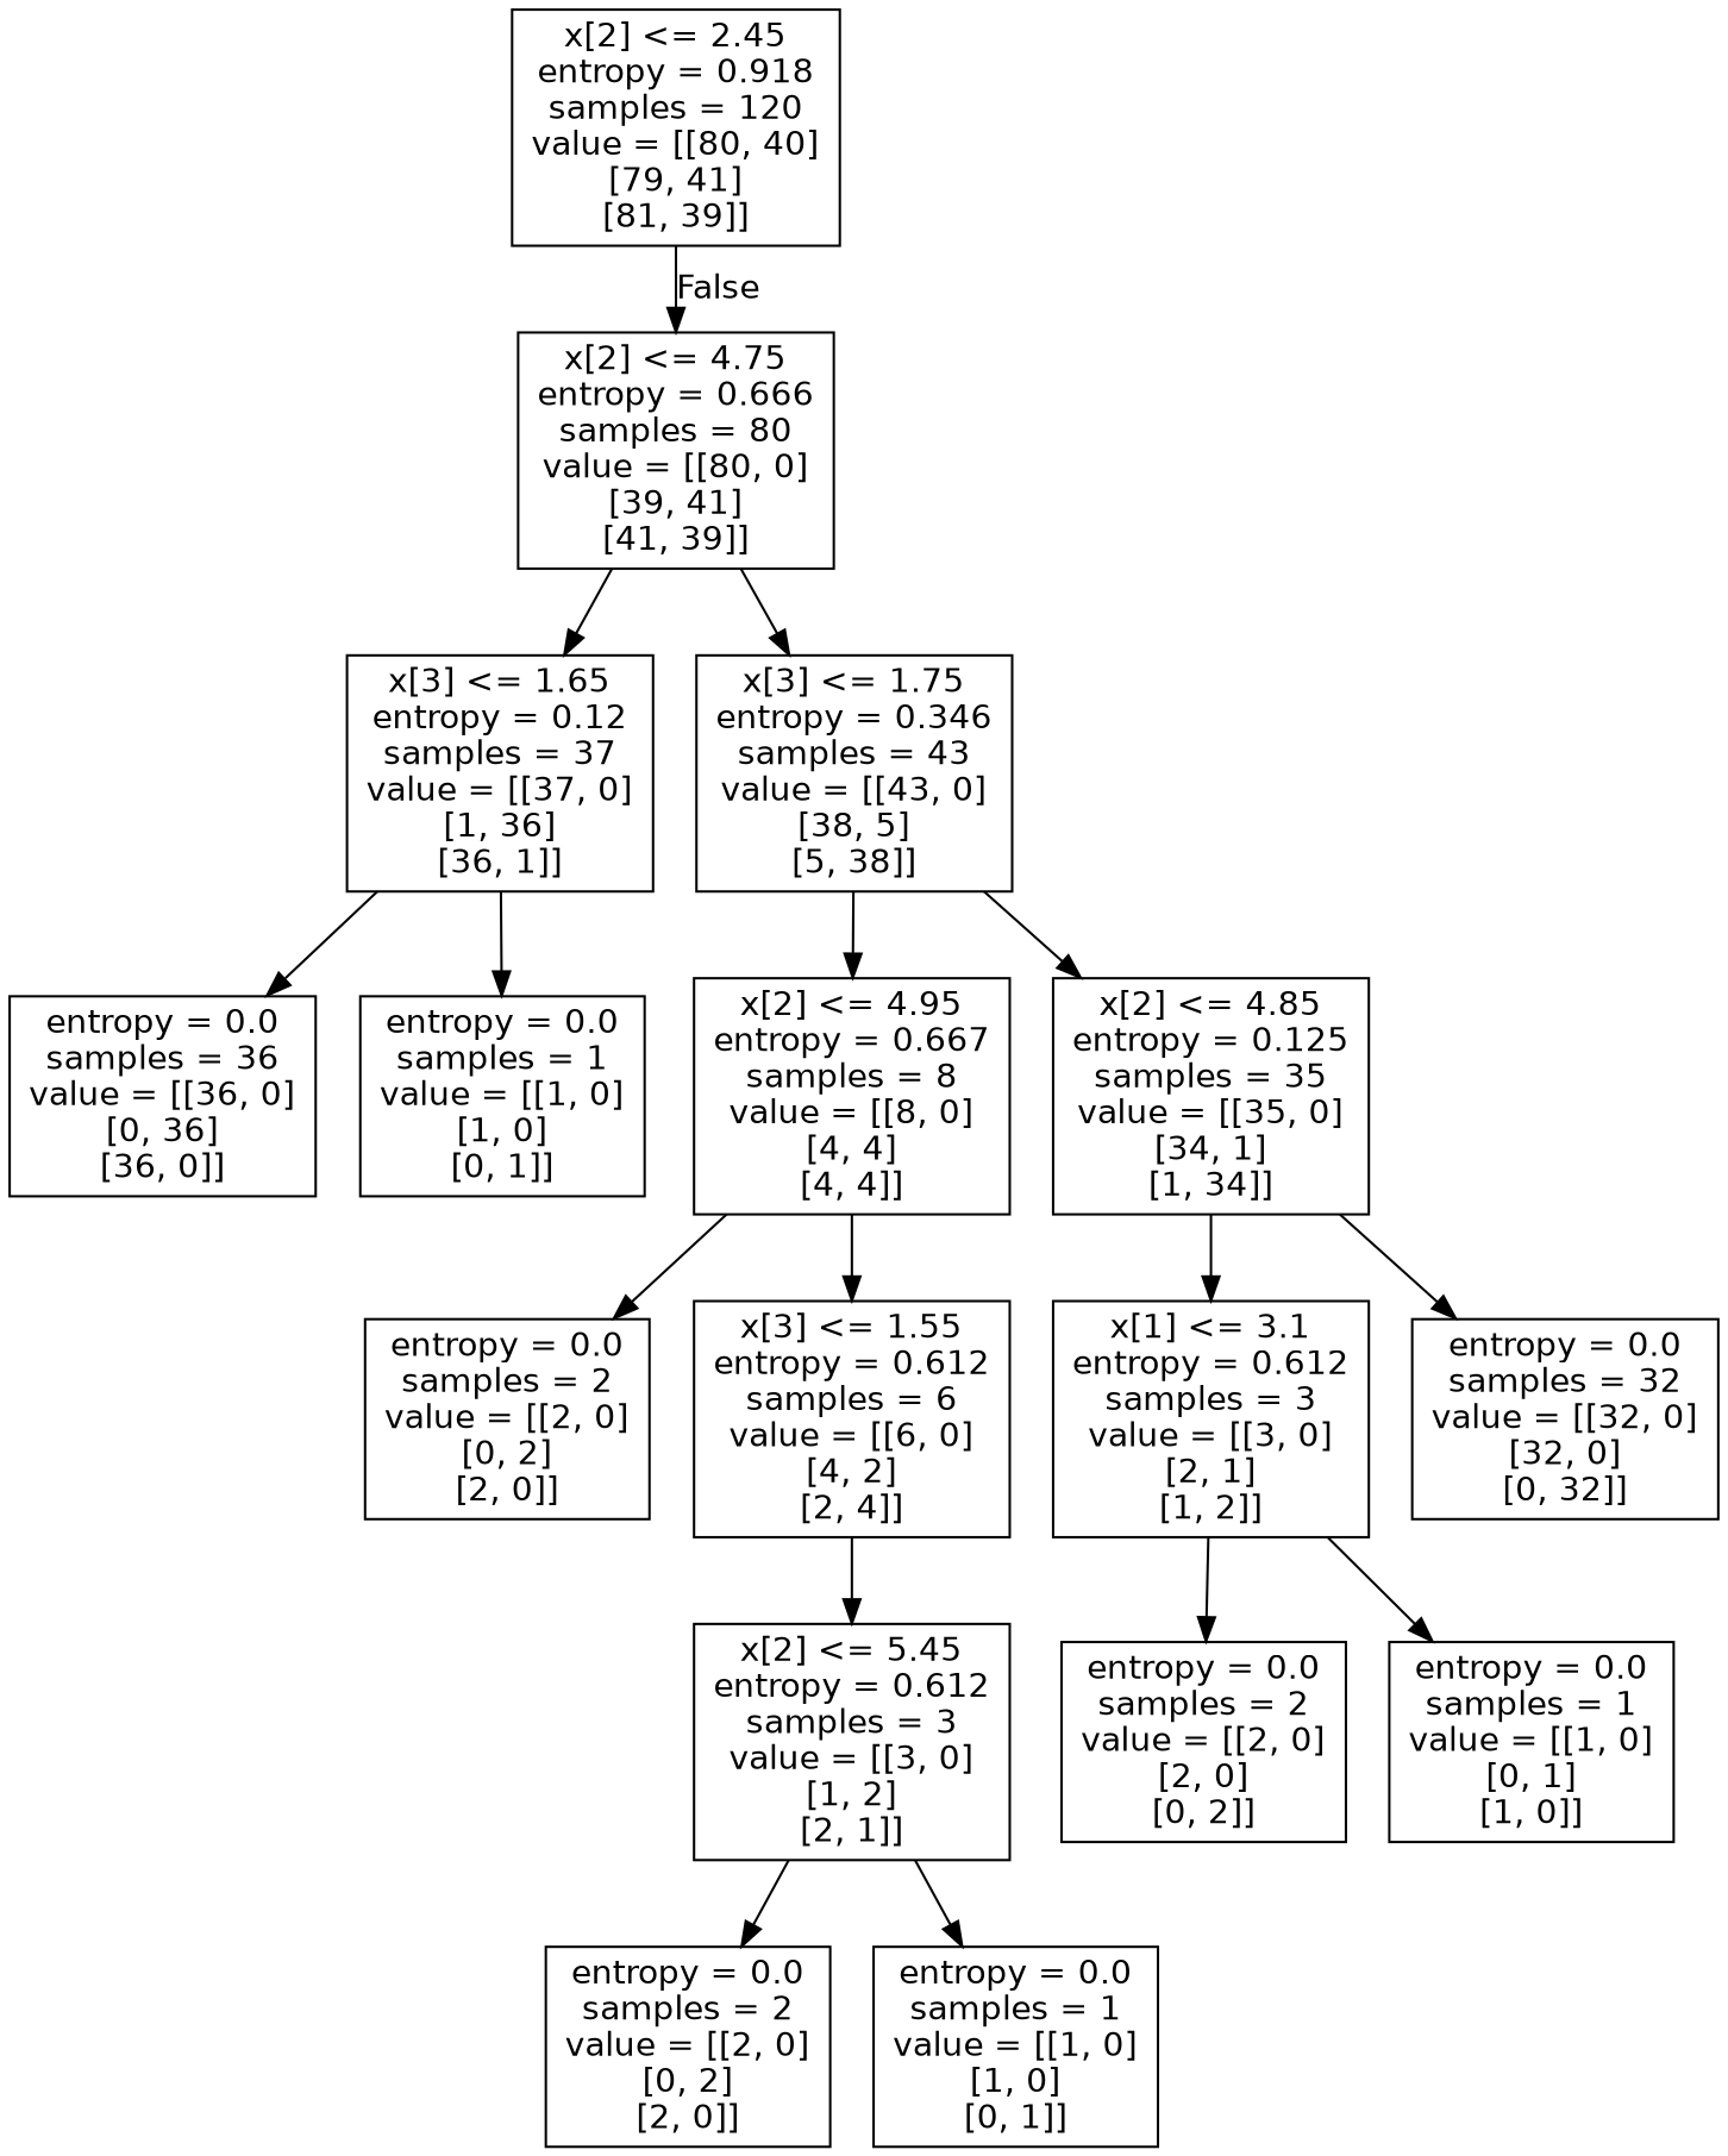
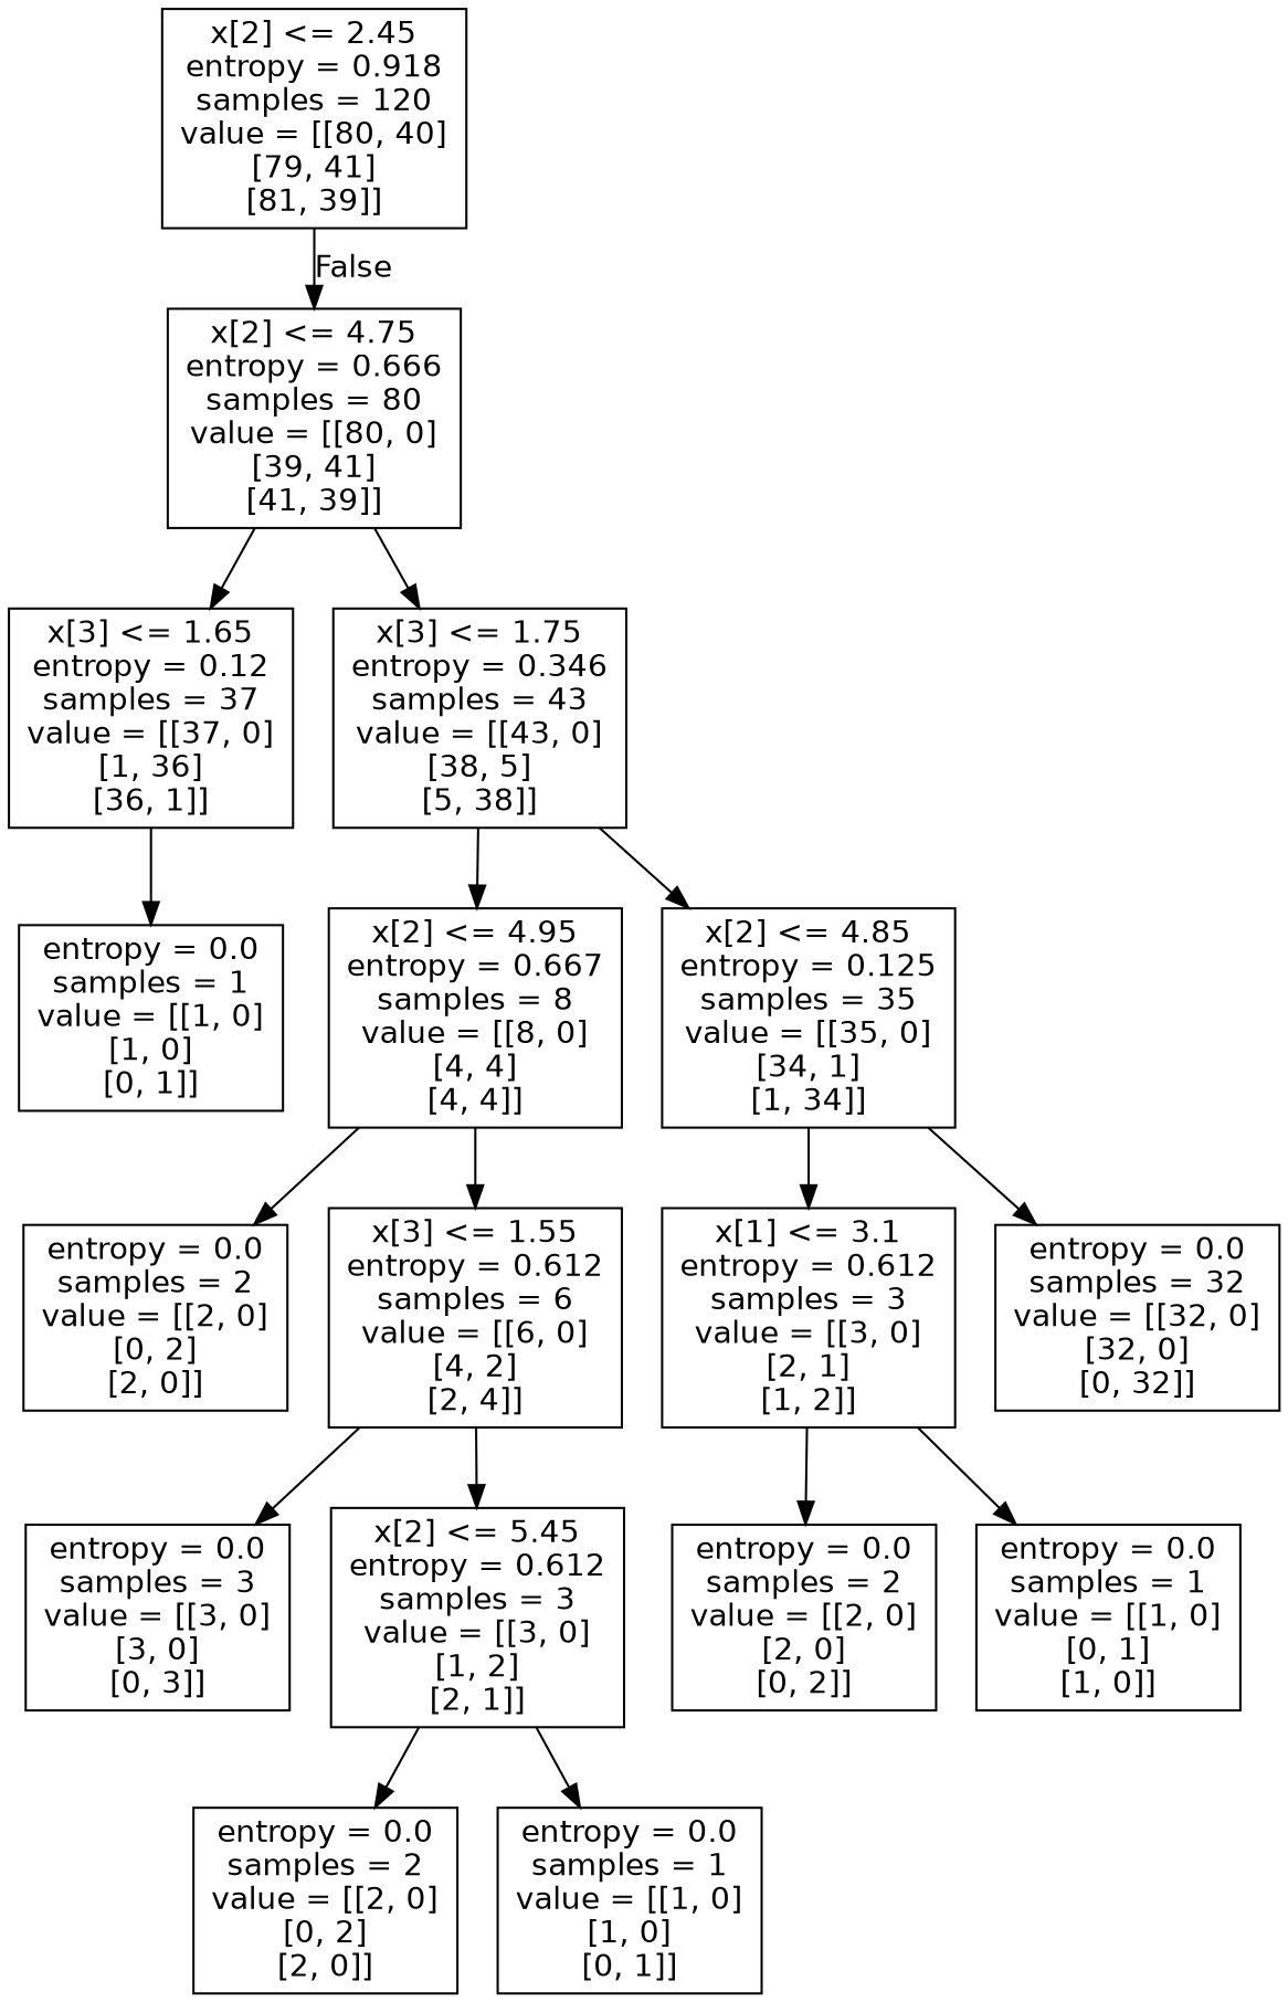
  digraph {
    node [fontname=helvetica shape=box]
    edge [fontname=helvetica]
    n1 [label="x[2] <= 2.45\nentropy = 0.918\nsamples = 120\nvalue = [[80, 40]\n[79, 41]\n[81, 39]]"]
    n2 [label="x[2] <= 4.75\nentropy = 0.666\nsamples = 80\nvalue = [[80, 0]\n[39, 41]\n[41, 39]]"]
    n3 [label="x[3] <= 1.65\nentropy = 0.12\nsamples = 37\nvalue = [[37, 0]\n[1, 36]\n[36, 1]]"]
    n4 [label="x[3] <= 1.75\nentropy = 0.346\nsamples = 43\nvalue = [[43, 0]\n[38, 5]\n[5, 38]]"]
-   n5 [label="entropy = 0.0\nsamples = 36\nvalue = [[36, 0]\n[0, 36]\n[36, 0]]"]
    n6 [label="entropy = 0.0\nsamples = 1\nvalue = [[1, 0]\n[1, 0]\n[0, 1]]"]
    n7 [label="x[2] <= 4.95\nentropy = 0.667\nsamples = 8\nvalue = [[8, 0]\n[4, 4]\n[4, 4]]"]
    n8 [label="x[2] <= 4.85\nentropy = 0.125\nsamples = 35\nvalue = [[35, 0]\n[34, 1]\n[1, 34]]"]
    n9 [label="entropy = 0.0\nsamples = 2\nvalue = [[2, 0]\n[0, 2]\n[2, 0]]"]
    n10 [label="x[3] <= 1.55\nentropy = 0.612\nsamples = 6\nvalue = [[6, 0]\n[4, 2]\n[2, 4]]"]
    n11 [label="x[1] <= 3.1\nentropy = 0.612\nsamples = 3\nvalue = [[3, 0]\n[2, 1]\n[1, 2]]"]
    n12 [label="entropy = 0.0\nsamples = 32\nvalue = [[32, 0]\n[32, 0]\n[0, 32]]"]
+   n13 [label="entropy = 0.0\nsamples = 3\nvalue = [[3, 0]\n[3, 0]\n[0, 3]]"]
    n14 [label="x[2] <= 5.45\nentropy = 0.612\nsamples = 3\nvalue = [[3, 0]\n[1, 2]\n[2, 1]]"]
    n15 [label="entropy = 0.0\nsamples = 2\nvalue = [[2, 0]\n[0, 2]\n[2, 0]]"]
    n16 [label="entropy = 0.0\nsamples = 1\nvalue = [[1, 0]\n[1, 0]\n[0, 1]]"]
    n17 [label="entropy = 0.0\nsamples = 2\nvalue = [[2, 0]\n[2, 0]\n[0, 2]]"]
    n18 [label="entropy = 0.0\nsamples = 1\nvalue = [[1, 0]\n[0, 1]\n[1, 0]]"]
    n1 -> n2 [headlabel=False labelangle=-45 labeldistance=2.5]
    n2 -> n3
    n2 -> n4
-   n3 -> n5
    n3 -> n6
    n4 -> n7
    n4 -> n8
    n7 -> n9
    n7 -> n10
    n8 -> n11
    n8 -> n12
+   n10 -> n13
    n10 -> n14
    n11 -> n17
    n11 -> n18
    n14 -> n15
    n14 -> n16
  }
